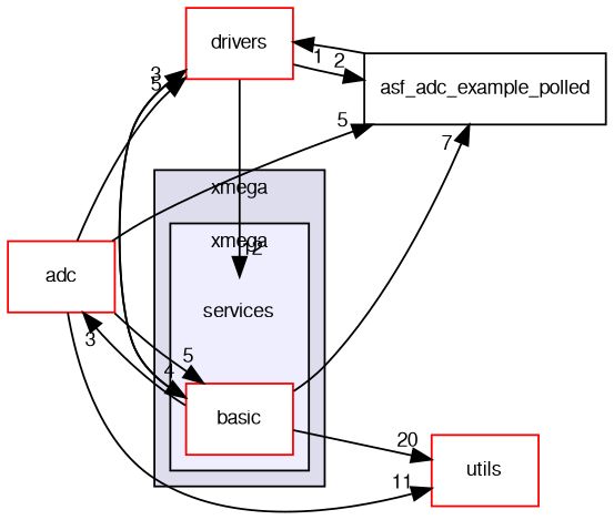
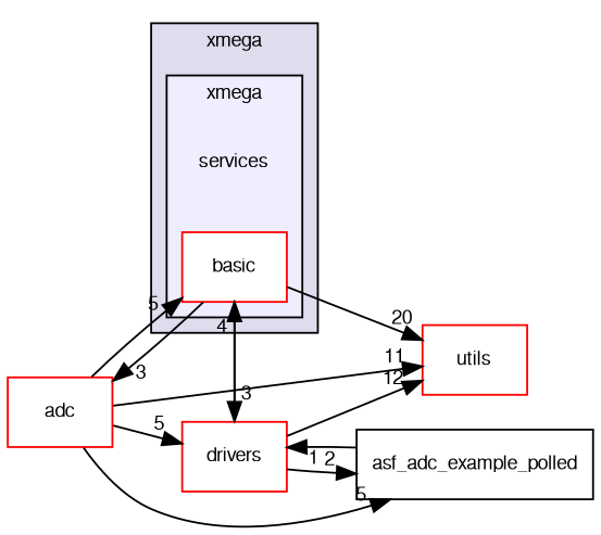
  digraph {
    compound=true
    rankdir=LR
    node [fontname=FreeSans fontsize=10 shape=box color=red fillcolor=white style=filled]
    edge [headlabel=5 labeldistance=1.5 labelfontname=FreeSans labelfontsize=10]
    n1 [label=services shape=plaintext color="" fillcolor="" style=""]
    n2 [label=basic]
    n3 [label=drivers]
    n4 [label=asf_adc_example_polled color="" fillcolor="" style=""]
    n5 [label=utils]
    n6 [label=adc]
    subgraph cluster_1 {
      bgcolor="#ddddee"
      fontname=FreeSans
      fontsize=10
      label=xmega
      pencolor=black
      subgraph cluster_2 {
        bgcolor="#eeeeff"
        fontname=FreeSans
        fontsize=10
        label=xmega
        pencolor=black
        n1
        n2
      }
    }
    n2 -> n3 [headlabel=3]
-   n2 -> n4 [headlabel=7]
    n2 -> n5 [headlabel=20]
    n2 -> n6 [headlabel=3]
    n3 -> n2 [headlabel=4]
    n3 -> n4 [headlabel=2]
-   n3 -> n1 [headlabel=12]
+   n3 -> n5 [headlabel=12]
    n4 -> n3 [headlabel=1]
    n6 -> n2
    n6 -> n3
    n6 -> n4
    n6 -> n5 [headlabel=11]
  }
